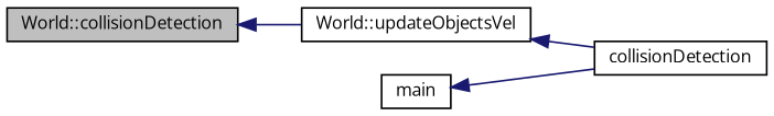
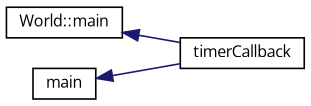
  digraph {
    fontname="Open Sans"
    rankdir=LR
    node [color=black fillcolor=white fontname="Open Sans" fontsize=10 shape=record style=filled]
    edge [color=midnightblue dir=back fontname="Open Sans" fontsize=10 labelfontname=FreeSans labelfontsize=10 style=solid]
-   n1 [fillcolor=grey75 fontcolor=black height=0.2 label="World::collisionDetection" width=0.4]
-   n2 [height=0.2 label="World::updateObjectsVel" width=0.4]
-   n3 [height=0.2 label=collisionDetection width=0.4]
+   n2 [height=0.2 label="World::main" width=0.4]
+   n3 [height=0.2 label=timerCallback width=0.4]
    n4 [height=0.2 label=main width=0.4]
-   n1 -> n2
    n2 -> n3
    n4 -> n3
  }
